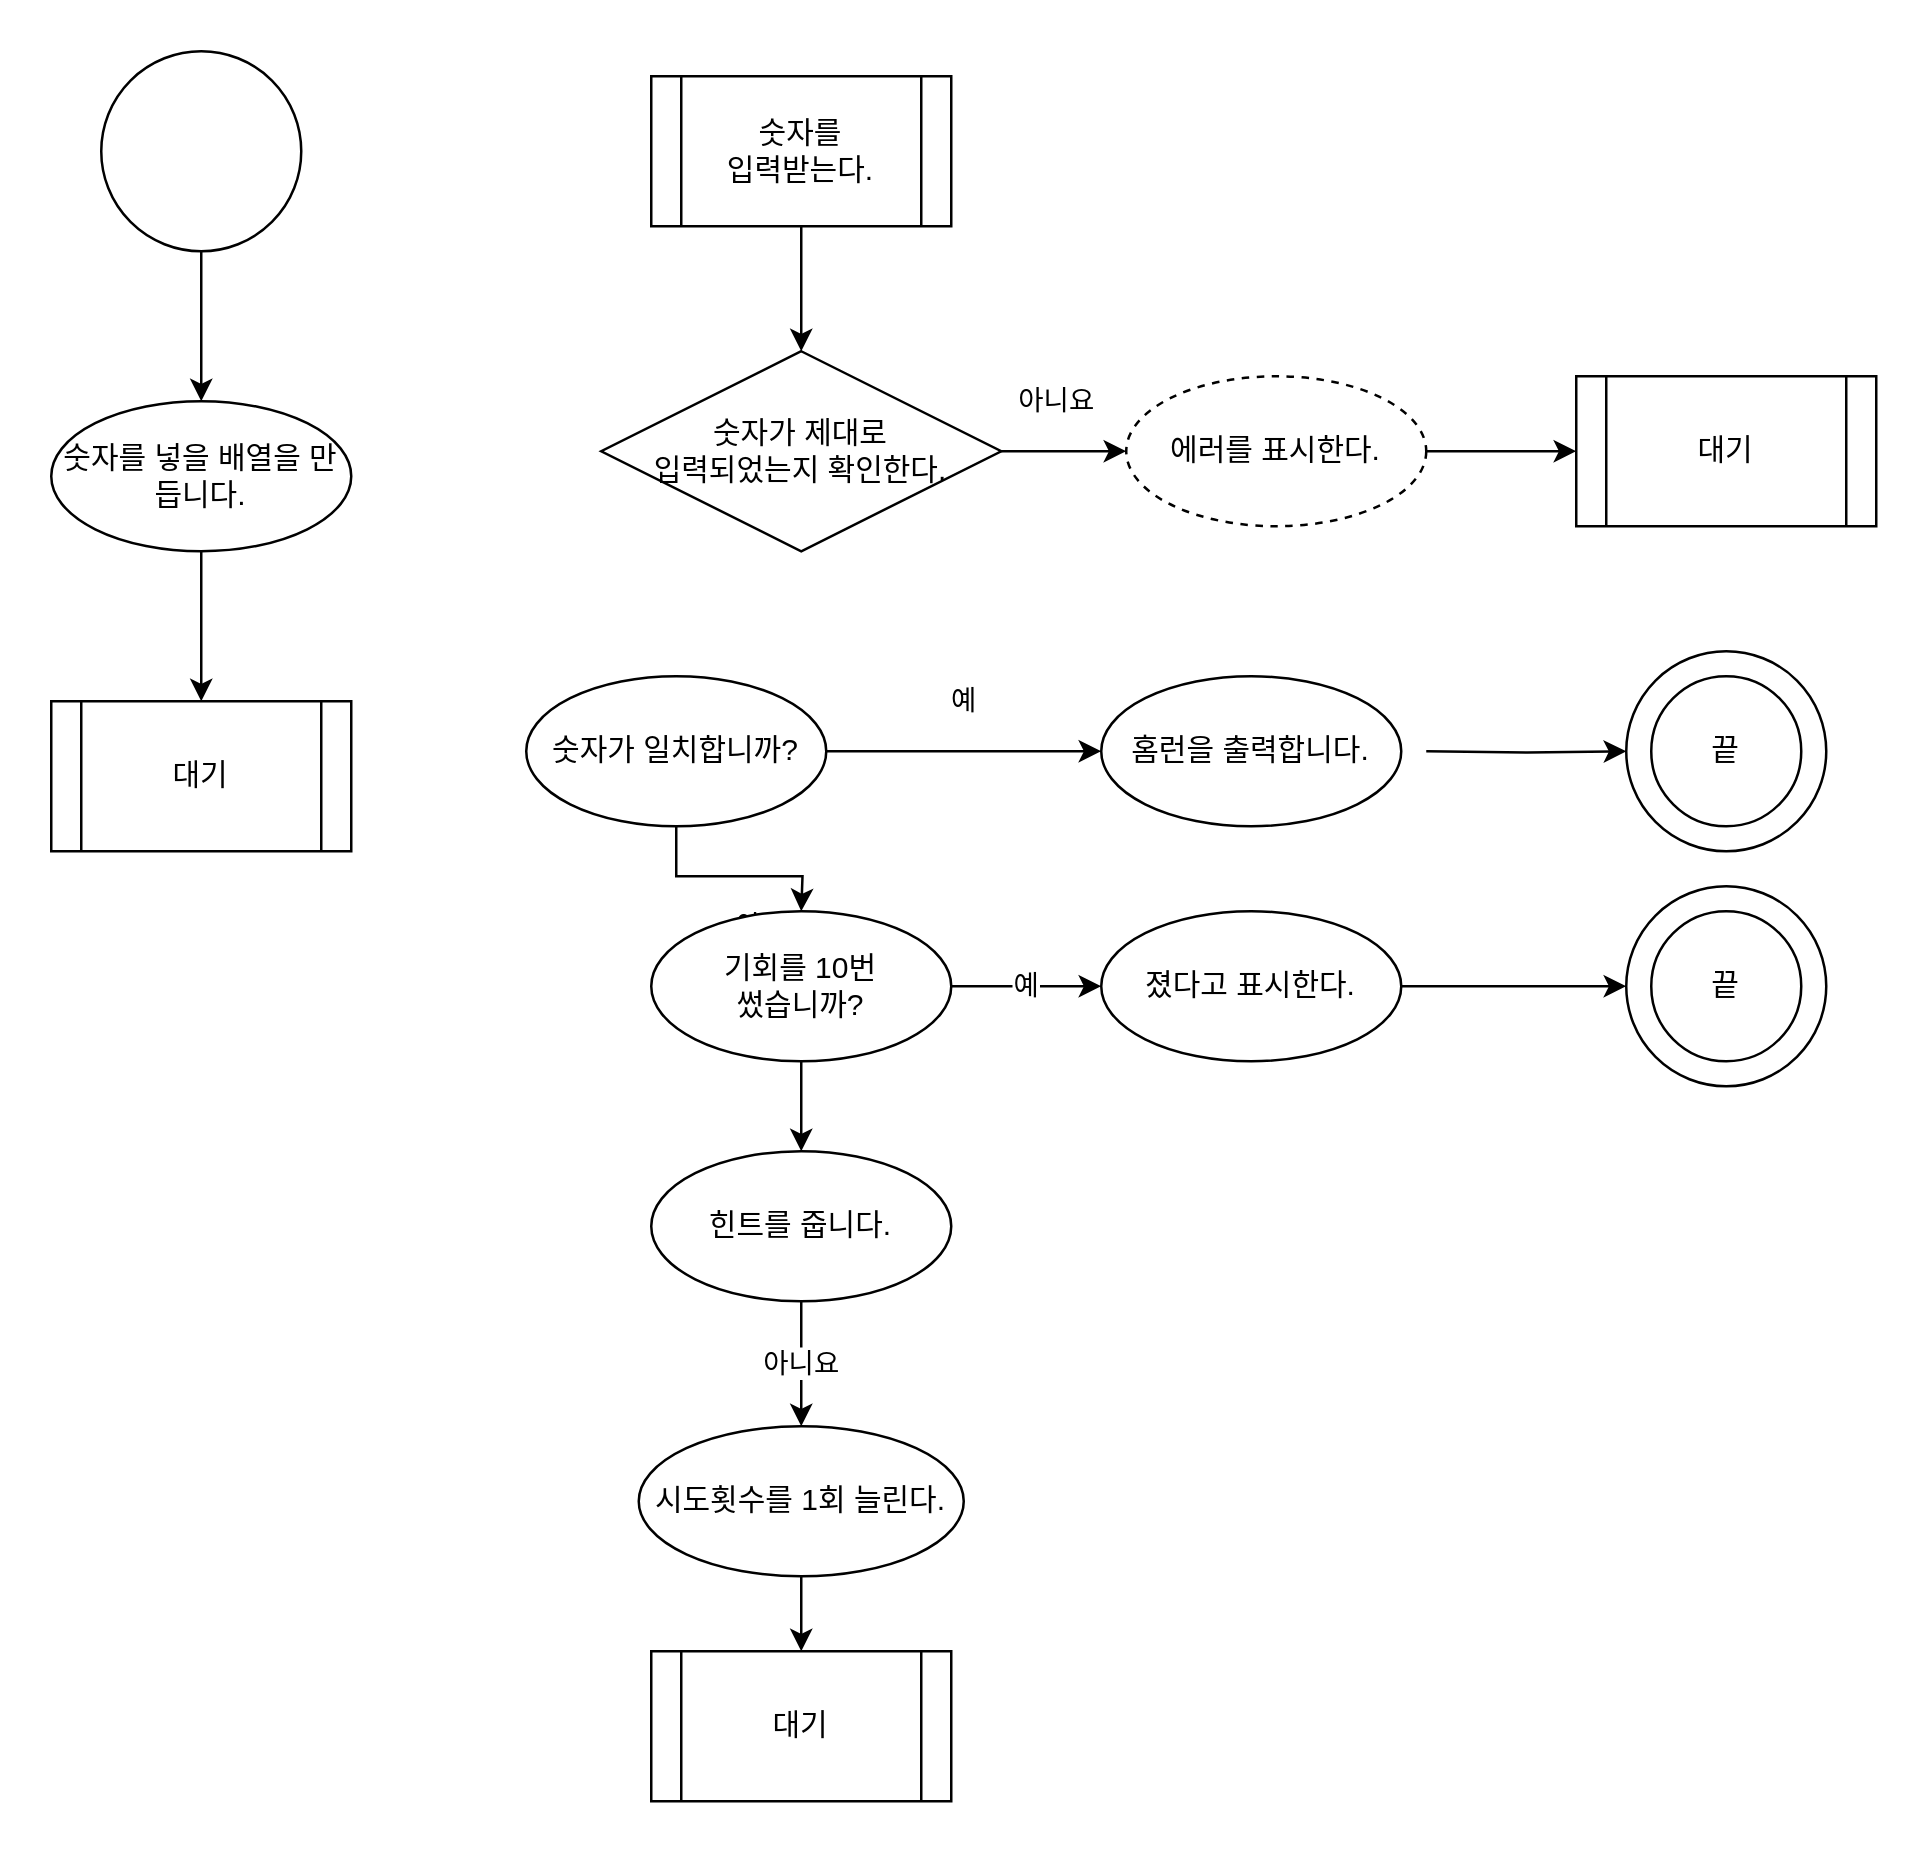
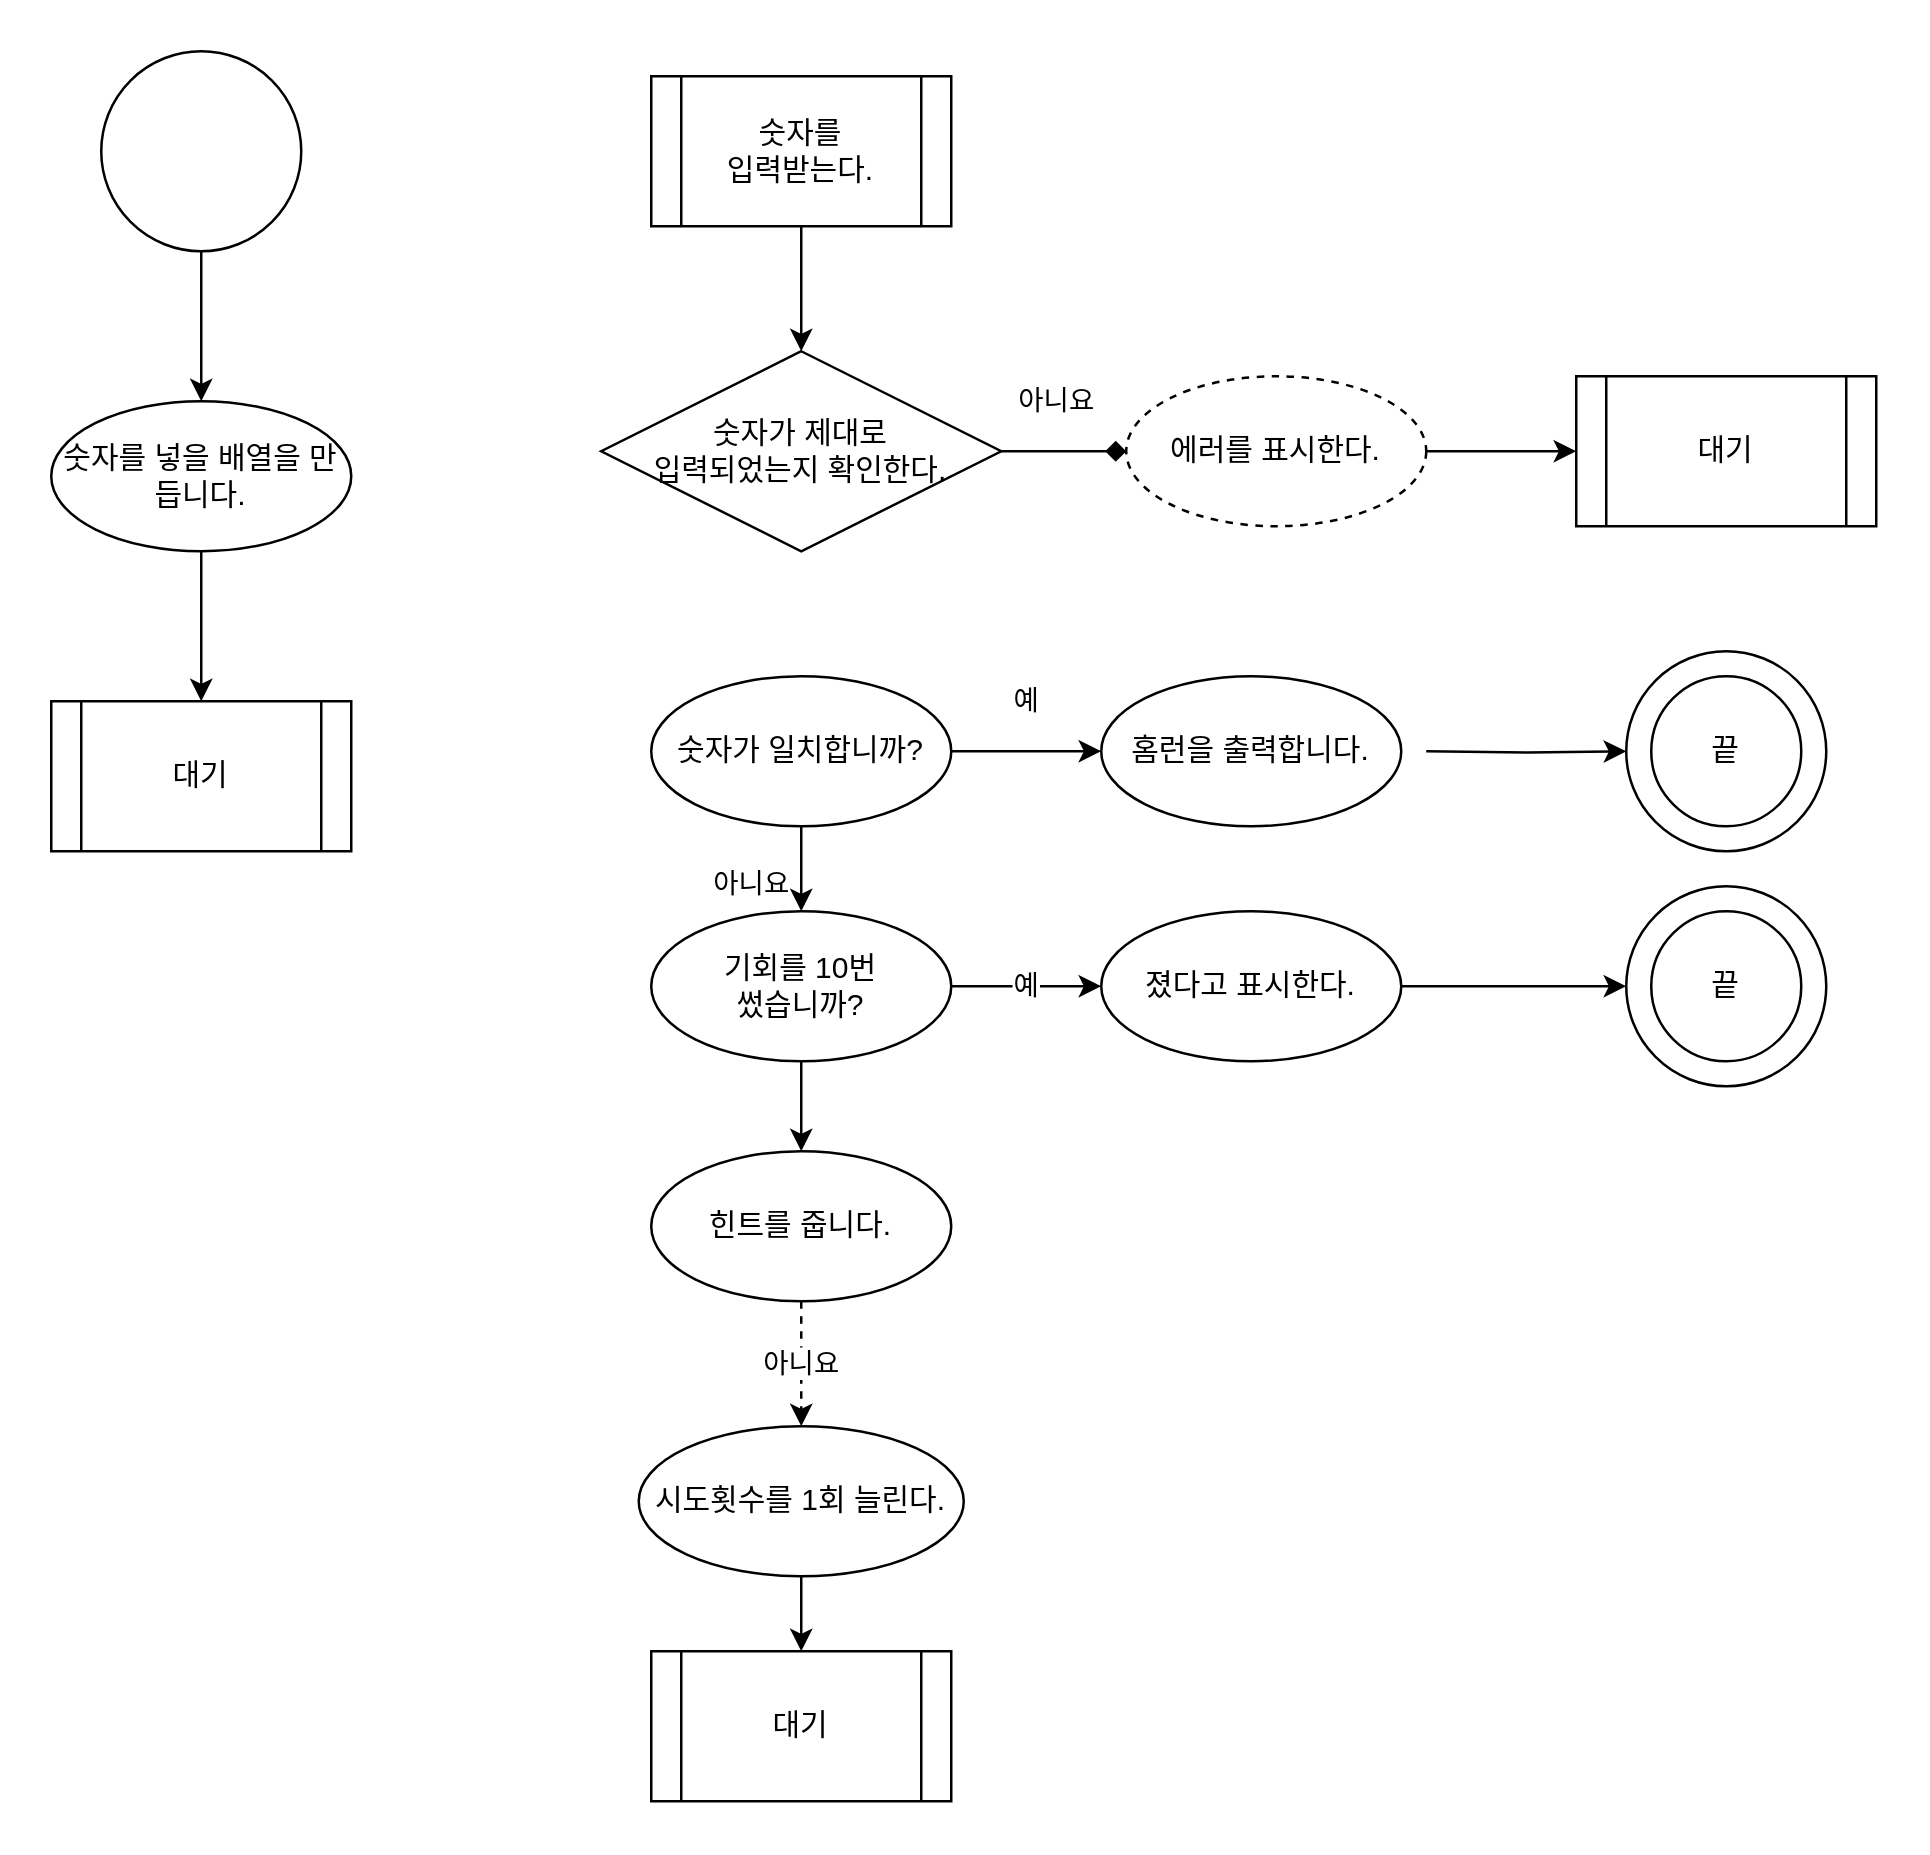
  <mxCell id="0" />
  <mxCell id="1" parent="0" />
  <mxCell id="2" value="" style="edgeStyle=orthogonalEdgeStyle;rounded=0;orthogonalLoop=1;jettySize=auto;html=1;" parent="1" source="3" target="5" edge="1"><mxGeometry relative="1" as="geometry" /></mxCell>
  <mxCell id="3" value="" style="ellipse;whiteSpace=wrap;html=1;aspect=fixed;" parent="1" vertex="1"><mxGeometry x="40" y="20" width="80" height="80" as="geometry" /></mxCell>
  <mxCell id="4" style="edgeStyle=orthogonalEdgeStyle;rounded=0;orthogonalLoop=1;jettySize=auto;html=1;exitX=0.5;exitY=1;exitDx=0;exitDy=0;entryX=0.5;entryY=0;entryDx=0;entryDy=0;" parent="1" source="5" target="6" edge="1"><mxGeometry relative="1" as="geometry" /></mxCell>
  <mxCell id="5" value="숫자를 넣을 배열을 만듭니다." style="ellipse;whiteSpace=wrap;html=1;" parent="1" vertex="1"><mxGeometry x="20" y="160" width="120" height="60" as="geometry" /></mxCell>
  <mxCell id="6" value="대기" style="shape=process;whiteSpace=wrap;html=1;backgroundOutline=1;" parent="1" vertex="1"><mxGeometry x="20" y="280" width="120" height="60" as="geometry" /></mxCell>
  <mxCell id="7" value="" style="edgeStyle=orthogonalEdgeStyle;rounded=0;orthogonalLoop=1;jettySize=auto;html=1;" edge="1" parent="1" source="8"><mxGeometry relative="1" as="geometry"><mxPoint x="320" y="140" as="targetPoint" /></mxGeometry></mxCell>
  <mxCell id="8" value="숫자를 &lt;br&gt;입력받는다." style="shape=process;whiteSpace=wrap;html=1;backgroundOutline=1;" vertex="1" parent="1"><mxGeometry x="260" y="30" width="120" height="60" as="geometry" /></mxCell>
- <mxCell id="9" value="아니요" style="edgeStyle=orthogonalEdgeStyle;rounded=0;orthogonalLoop=1;jettySize=auto;html=1;" edge="1" parent="1" source="10" target="28"><mxGeometry x="-0.077" y="20" relative="1" as="geometry"><mxPoint x="-1" as="offset" /></mxGeometry></mxCell>
+ <mxCell id="9" value="아니요" style="edgeStyle=orthogonalEdgeStyle;rounded=0;orthogonalLoop=1;jettySize=auto;html=1;endArrow=diamond;" edge="1" parent="1" source="10" target="28"><mxGeometry x="-0.077" y="20" relative="1" as="geometry"><mxPoint x="-1" as="offset" /></mxGeometry></mxCell>
  <mxCell id="10" value="숫자가 제대로 &lt;br&gt;입력되었는지 확인한다." style="rhombus;whiteSpace=wrap;html=1;" vertex="1" parent="1"><mxGeometry x="240" y="140" width="160" height="80" as="geometry" /></mxCell>
  <mxCell id="11" value="아니요" style="edgeStyle=orthogonalEdgeStyle;rounded=0;orthogonalLoop=1;jettySize=auto;html=1;" edge="1" parent="1" source="13"><mxGeometry x="0.391" y="-20" relative="1" as="geometry"><mxPoint x="320" y="364" as="targetPoint" /><mxPoint as="offset" /></mxGeometry></mxCell>
  <mxCell id="12" value="예" style="edgeStyle=orthogonalEdgeStyle;rounded=0;orthogonalLoop=1;jettySize=auto;html=1;" edge="1" parent="1" source="13" target="19"><mxGeometry y="20" relative="1" as="geometry"><mxPoint as="offset" /></mxGeometry></mxCell>
- <mxCell id="13" value="숫자가 일치합니까?" style="ellipse;whiteSpace=wrap;html=1;" vertex="1" parent="1"><mxGeometry x="210" y="270" width="120" height="60" as="geometry" /></mxCell>
+ <mxCell id="13" value="숫자가 일치합니까?" style="ellipse;whiteSpace=wrap;html=1;" vertex="1" parent="1"><mxGeometry x="260" y="270" width="120" height="60" as="geometry" /></mxCell>
  <mxCell id="14" value="예" style="edgeStyle=orthogonalEdgeStyle;rounded=0;orthogonalLoop=1;jettySize=auto;html=1;" edge="1" parent="1"><mxGeometry relative="1" as="geometry"><mxPoint x="380" y="394" as="sourcePoint" /><mxPoint x="440" y="394" as="targetPoint" /></mxGeometry></mxCell>
- <mxCell id="15" value="아니요" style="edgeStyle=orthogonalEdgeStyle;rounded=0;orthogonalLoop=1;jettySize=auto;html=1;" edge="1" parent="1" source="16" target="24"><mxGeometry relative="1" as="geometry" /></mxCell>
+ <mxCell id="15" value="아니요" style="edgeStyle=orthogonalEdgeStyle;rounded=0;orthogonalLoop=1;jettySize=auto;html=1;dashed=1;" edge="1" parent="1" source="16" target="24"><mxGeometry relative="1" as="geometry" /></mxCell>
  <mxCell id="16" value="&lt;span&gt;힌트를 줍니다.&lt;/span&gt;" style="ellipse;whiteSpace=wrap;html=1;" vertex="1" parent="1"><mxGeometry x="260" y="460" width="120" height="60" as="geometry" /></mxCell>
  <mxCell id="17" style="edgeStyle=orthogonalEdgeStyle;rounded=0;orthogonalLoop=1;jettySize=auto;html=1;entryX=0.5;entryY=0;entryDx=0;entryDy=0;" edge="1" parent="1" target="16"><mxGeometry relative="1" as="geometry"><mxPoint x="320" y="423.5" as="sourcePoint" /></mxGeometry></mxCell>
  <mxCell id="18" value="기회를 10번&lt;br&gt;썼습니까?" style="ellipse;whiteSpace=wrap;html=1;" vertex="1" parent="1"><mxGeometry x="260" y="364" width="120" height="60" as="geometry" /></mxCell>
  <mxCell id="19" value="홈런을 출력합니다." style="ellipse;whiteSpace=wrap;html=1;" vertex="1" parent="1"><mxGeometry x="440" y="270" width="120" height="60" as="geometry" /></mxCell>
  <mxCell id="20" value="" style="ellipse;whiteSpace=wrap;html=1;aspect=fixed;" vertex="1" parent="1"><mxGeometry x="650" y="354" width="80" height="80" as="geometry" /></mxCell>
  <mxCell id="21" value="끝" style="ellipse;whiteSpace=wrap;html=1;aspect=fixed;" vertex="1" parent="1"><mxGeometry x="660" y="364" width="60" height="60" as="geometry" /></mxCell>
  <mxCell id="22" value="대기" style="shape=process;whiteSpace=wrap;html=1;backgroundOutline=1;" vertex="1" parent="1"><mxGeometry x="260" y="660" width="120" height="60" as="geometry" /></mxCell>
  <mxCell id="23" value="" style="edgeStyle=orthogonalEdgeStyle;rounded=0;orthogonalLoop=1;jettySize=auto;html=1;" edge="1" parent="1" source="24" target="22"><mxGeometry relative="1" as="geometry" /></mxCell>
  <mxCell id="24" value="시도횟수를 1회 늘린다." style="ellipse;whiteSpace=wrap;html=1;" vertex="1" parent="1"><mxGeometry x="255" y="570" width="130" height="60" as="geometry" /></mxCell>
  <mxCell id="25" style="edgeStyle=orthogonalEdgeStyle;rounded=0;orthogonalLoop=1;jettySize=auto;html=1;entryX=0;entryY=0.5;entryDx=0;entryDy=0;" edge="1" parent="1" source="26" target="20"><mxGeometry relative="1" as="geometry" /></mxCell>
  <mxCell id="26" value="졌다고 표시한다." style="ellipse;whiteSpace=wrap;html=1;" vertex="1" parent="1"><mxGeometry x="440" y="364" width="120" height="60" as="geometry" /></mxCell>
  <mxCell id="27" value="" style="edgeStyle=orthogonalEdgeStyle;rounded=0;orthogonalLoop=1;jettySize=auto;html=1;" edge="1" parent="1" source="28" target="29"><mxGeometry relative="1" as="geometry" /></mxCell>
  <mxCell id="28" value="에러를 표시한다." style="ellipse;whiteSpace=wrap;html=1;dashed=1;" vertex="1" parent="1"><mxGeometry x="450" y="150" width="120" height="60" as="geometry" /></mxCell>
  <mxCell id="29" value="대기" style="shape=process;whiteSpace=wrap;html=1;backgroundOutline=1;" vertex="1" parent="1"><mxGeometry x="630" y="150" width="120" height="60" as="geometry" /></mxCell>
  <mxCell id="30" value="" style="ellipse;whiteSpace=wrap;html=1;aspect=fixed;" vertex="1" parent="1"><mxGeometry x="650" y="260" width="80" height="80" as="geometry" /></mxCell>
  <mxCell id="31" value="끝" style="ellipse;whiteSpace=wrap;html=1;aspect=fixed;" vertex="1" parent="1"><mxGeometry x="660" y="270" width="60" height="60" as="geometry" /></mxCell>
  <mxCell id="32" style="edgeStyle=orthogonalEdgeStyle;rounded=0;orthogonalLoop=1;jettySize=auto;html=1;entryX=0;entryY=0.5;entryDx=0;entryDy=0;" edge="1" parent="1" target="30"><mxGeometry relative="1" as="geometry"><mxPoint x="570" y="300" as="sourcePoint" /></mxGeometry></mxCell>
